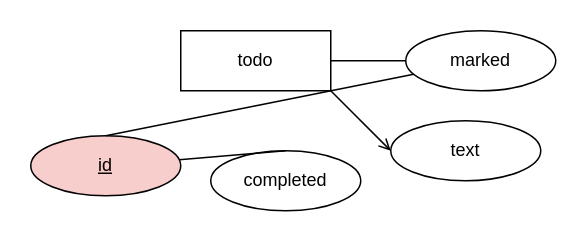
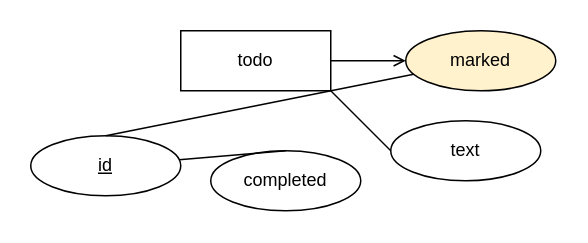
  <mxCell id="0" />
  <mxCell id="1" parent="0" />
  <mxCell id="2" value="todo" style="whiteSpace=wrap;html=1;align=center;" vertex="1" parent="1"><mxGeometry x="120" y="20" width="100" height="40" as="geometry" /></mxCell>
  <mxCell id="3" value="text" style="ellipse;whiteSpace=wrap;html=1;align=center;" vertex="1" parent="1"><mxGeometry x="260" y="80" width="100" height="40" as="geometry" /></mxCell>
  <mxCell id="4" value="completed" style="ellipse;whiteSpace=wrap;html=1;align=center;" vertex="1" parent="1"><mxGeometry x="140" y="100" width="100" height="40" as="geometry" /></mxCell>
- <mxCell id="5" value="marked" style="ellipse;whiteSpace=wrap;html=1;align=center;" vertex="1" parent="1"><mxGeometry x="270" y="20" width="100" height="40" as="geometry" /></mxCell>
- <mxCell id="6" value="id" style="ellipse;whiteSpace=wrap;html=1;align=center;fontStyle=4;fillColor=#f8cecc;" vertex="1" parent="1"><mxGeometry x="20" y="90" width="100" height="40" as="geometry" /></mxCell>
+ <mxCell id="5" value="marked" style="ellipse;whiteSpace=wrap;html=1;align=center;fillColor=#fff2cc;" vertex="1" parent="1"><mxGeometry x="270" y="20" width="100" height="40" as="geometry" /></mxCell>
+ <mxCell id="6" value="id" style="ellipse;whiteSpace=wrap;html=1;align=center;fontStyle=4;" vertex="1" parent="1"><mxGeometry x="20" y="90" width="100" height="40" as="geometry" /></mxCell>
  <mxCell id="7" value="" style="endArrow=none;html=1;rounded=0;exitX=0.5;exitY=0;exitDx=0;exitDy=0;" edge="1" parent="1" source="6" target="5"><mxGeometry relative="1" as="geometry"><mxPoint x="30" y="90" as="sourcePoint" /><mxPoint x="190" y="90" as="targetPoint" /></mxGeometry></mxCell>
  <mxCell id="8" value="" style="endArrow=none;html=1;rounded=0;exitX=0.5;exitY=0;exitDx=0;exitDy=0;" edge="1" parent="1" source="4" target="6"><mxGeometry relative="1" as="geometry"><mxPoint x="85" y="80" as="sourcePoint" /><mxPoint x="155" y="80" as="targetPoint" /></mxGeometry></mxCell>
- <mxCell id="9" value="" style="endArrow=open;html=1;rounded=0;exitX=1;exitY=1;exitDx=0;exitDy=0;entryX=0;entryY=0.5;entryDx=0;entryDy=0;" edge="1" parent="1" source="2" target="3"><mxGeometry relative="1" as="geometry"><mxPoint x="70" y="60" as="sourcePoint" /><mxPoint x="140" y="60" as="targetPoint" /></mxGeometry></mxCell>
- <mxCell id="10" value="" style="endArrow=none;html=1;rounded=0;exitX=1;exitY=0.5;exitDx=0;exitDy=0;entryX=0;entryY=0.5;entryDx=0;entryDy=0;" edge="1" parent="1" source="2" target="5"><mxGeometry relative="1" as="geometry"><mxPoint x="80" y="70" as="sourcePoint" /><mxPoint x="150" y="70" as="targetPoint" /></mxGeometry></mxCell>
+ <mxCell id="9" value="" style="endArrow=none;html=1;rounded=0;exitX=1;exitY=1;exitDx=0;exitDy=0;entryX=0;entryY=0.5;entryDx=0;entryDy=0;" edge="1" parent="1" source="2" target="3"><mxGeometry relative="1" as="geometry"><mxPoint x="70" y="60" as="sourcePoint" /><mxPoint x="140" y="60" as="targetPoint" /></mxGeometry></mxCell>
+ <mxCell id="10" value="" style="endArrow=open;html=1;rounded=0;exitX=1;exitY=0.5;exitDx=0;exitDy=0;entryX=0;entryY=0.5;entryDx=0;entryDy=0;" edge="1" parent="1" source="2" target="5"><mxGeometry relative="1" as="geometry"><mxPoint x="80" y="70" as="sourcePoint" /><mxPoint x="150" y="70" as="targetPoint" /></mxGeometry></mxCell>
